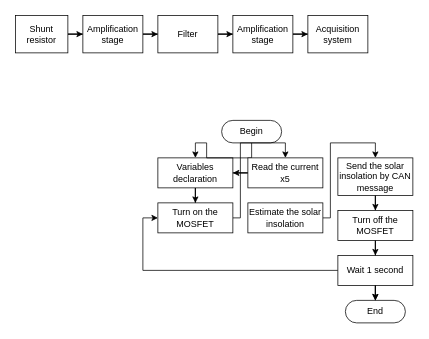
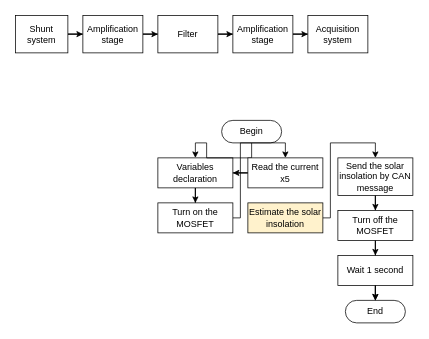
  <mxCell id="0" />
  <mxCell id="1" parent="0" />
  <mxCell id="2" style="edgeStyle=orthogonalEdgeStyle;rounded=0;orthogonalLoop=1;jettySize=auto;html=1;entryX=0;entryY=0.5;entryDx=0;entryDy=0;" edge="1" parent="1" source="3" target="5"><mxGeometry relative="1" as="geometry" /></mxCell>
- <mxCell id="3" value="Shunt resistor" style="rounded=0;whiteSpace=wrap;html=1;" vertex="1" parent="1"><mxGeometry x="20" y="20" width="70" height="50" as="geometry" /></mxCell>
+ <mxCell id="3" value="Shunt system" style="rounded=0;whiteSpace=wrap;html=1;" vertex="1" parent="1"><mxGeometry x="20" y="20" width="70" height="50" as="geometry" /></mxCell>
  <mxCell id="4" style="edgeStyle=orthogonalEdgeStyle;rounded=0;orthogonalLoop=1;jettySize=auto;html=1;entryX=0;entryY=0.5;entryDx=0;entryDy=0;" edge="1" parent="1" source="5" target="7"><mxGeometry relative="1" as="geometry" /></mxCell>
  <mxCell id="5" value="Amplification stage" style="rounded=0;whiteSpace=wrap;html=1;" vertex="1" parent="1"><mxGeometry x="110" y="20" width="80" height="50" as="geometry" /></mxCell>
  <mxCell id="6" style="edgeStyle=orthogonalEdgeStyle;rounded=0;orthogonalLoop=1;jettySize=auto;html=1;entryX=0;entryY=0.5;entryDx=0;entryDy=0;" edge="1" parent="1" source="7" target="9"><mxGeometry relative="1" as="geometry" /></mxCell>
  <mxCell id="7" value="Filter" style="rounded=0;whiteSpace=wrap;html=1;" vertex="1" parent="1"><mxGeometry x="210" y="20" width="80" height="50" as="geometry" /></mxCell>
  <mxCell id="8" style="edgeStyle=orthogonalEdgeStyle;rounded=0;orthogonalLoop=1;jettySize=auto;html=1;entryX=0;entryY=0.5;entryDx=0;entryDy=0;" edge="1" parent="1" source="9" target="10"><mxGeometry relative="1" as="geometry" /></mxCell>
  <mxCell id="9" value="Amplification stage" style="rounded=0;whiteSpace=wrap;html=1;" vertex="1" parent="1"><mxGeometry x="310" y="20" width="80" height="50" as="geometry" /></mxCell>
  <mxCell id="10" value="Acquisition system" style="rounded=0;whiteSpace=wrap;html=1;" vertex="1" parent="1"><mxGeometry x="410" y="20" width="80" height="50" as="geometry" /></mxCell>
  <mxCell id="11" style="edgeStyle=orthogonalEdgeStyle;rounded=0;orthogonalLoop=1;jettySize=auto;html=1;entryX=0.5;entryY=0;entryDx=0;entryDy=0;" edge="1" parent="1" source="12" target="16"><mxGeometry relative="1" as="geometry" /></mxCell>
  <mxCell id="12" value="Variables declaration" style="rounded=0;whiteSpace=wrap;html=1;" vertex="1" parent="1"><mxGeometry x="210" y="210" width="100" height="40" as="geometry" /></mxCell>
  <mxCell id="13" style="edgeStyle=orthogonalEdgeStyle;rounded=0;orthogonalLoop=1;jettySize=auto;html=1;entryX=0.5;entryY=0;entryDx=0;entryDy=0;" edge="1" parent="1" source="14" target="12"><mxGeometry relative="1" as="geometry" /></mxCell>
  <mxCell id="14" value="Begin" style="rounded=1;whiteSpace=wrap;html=1;arcSize=50;" vertex="1" parent="1"><mxGeometry x="295" y="160" width="80" height="30" as="geometry" /></mxCell>
  <mxCell id="15" style="edgeStyle=orthogonalEdgeStyle;rounded=0;orthogonalLoop=1;jettySize=auto;html=1;entryX=0.5;entryY=0;entryDx=0;entryDy=0;" edge="1" parent="1" source="16" target="18"><mxGeometry relative="1" as="geometry"><Array as="points"><mxPoint x="320" y="290" /><mxPoint x="320" y="190" /><mxPoint x="380" y="190" /></Array></mxGeometry></mxCell>
  <mxCell id="16" value="Turn on the MOSFET" style="rounded=0;whiteSpace=wrap;html=1;" vertex="1" parent="1"><mxGeometry x="210" y="270" width="100" height="40" as="geometry" /></mxCell>
  <mxCell id="17" style="edgeStyle=orthogonalEdgeStyle;rounded=0;orthogonalLoop=1;jettySize=auto;html=1;" edge="1" parent="1" source="18" target="12"><mxGeometry relative="1" as="geometry" /></mxCell>
  <mxCell id="18" value="Read the current x5" style="rounded=0;whiteSpace=wrap;html=1;" vertex="1" parent="1"><mxGeometry x="330" y="210" width="100" height="40" as="geometry" /></mxCell>
  <mxCell id="19" style="edgeStyle=orthogonalEdgeStyle;rounded=0;orthogonalLoop=1;jettySize=auto;html=1;entryX=0.5;entryY=0;entryDx=0;entryDy=0;" edge="1" parent="1" source="20" target="22"><mxGeometry relative="1" as="geometry"><Array as="points"><mxPoint x="440" y="290" /><mxPoint x="440" y="190" /><mxPoint x="500" y="190" /></Array></mxGeometry></mxCell>
- <mxCell id="20" value="Estimate the solar insolation" style="rounded=0;whiteSpace=wrap;html=1;" vertex="1" parent="1"><mxGeometry x="330" y="270" width="100" height="40" as="geometry" /></mxCell>
+ <mxCell id="20" value="Estimate the solar insolation" style="rounded=0;whiteSpace=wrap;html=1;fillColor=#fff2cc;" vertex="1" parent="1"><mxGeometry x="330" y="270" width="100" height="40" as="geometry" /></mxCell>
  <mxCell id="21" style="edgeStyle=orthogonalEdgeStyle;rounded=0;orthogonalLoop=1;jettySize=auto;html=1;" edge="1" parent="1" source="22" target="29"><mxGeometry relative="1" as="geometry" /></mxCell>
  <mxCell id="22" value="Send the solar insolation by CAN message" style="rounded=0;whiteSpace=wrap;html=1;" vertex="1" parent="1"><mxGeometry x="450" y="210" width="100" height="50" as="geometry" /></mxCell>
  <mxCell id="23" style="edgeStyle=orthogonalEdgeStyle;rounded=0;orthogonalLoop=1;jettySize=auto;html=1;entryX=0.5;entryY=0;entryDx=0;entryDy=0;" edge="1" parent="1" source="25" target="26"><mxGeometry relative="1" as="geometry" /></mxCell>
- <mxCell id="24" style="edgeStyle=orthogonalEdgeStyle;rounded=0;orthogonalLoop=1;jettySize=auto;html=1;entryX=0;entryY=0.5;entryDx=0;entryDy=0;" edge="1" parent="1" source="25" target="16"><mxGeometry relative="1" as="geometry" /></mxCell>
  <mxCell id="25" value="Wait 1 second" style="rounded=0;whiteSpace=wrap;html=1;" vertex="1" parent="1"><mxGeometry x="450" y="340" width="100" height="40" as="geometry" /></mxCell>
  <mxCell id="26" value="End" style="rounded=1;whiteSpace=wrap;html=1;arcSize=50;" vertex="1" parent="1"><mxGeometry x="460" y="400" width="80" height="30" as="geometry" /></mxCell>
  <mxCell id="27" style="edgeStyle=orthogonalEdgeStyle;rounded=0;orthogonalLoop=1;jettySize=auto;html=1;entryX=0.5;entryY=0;entryDx=0;entryDy=0;" edge="1" parent="1" source="25" target="26"><mxGeometry relative="1" as="geometry"><mxPoint x="500" y="370" as="sourcePoint" /><mxPoint x="500" y="410" as="targetPoint" /><Array as="points"><mxPoint x="500" y="370" /></Array></mxGeometry></mxCell>
  <mxCell id="28" style="edgeStyle=orthogonalEdgeStyle;rounded=0;orthogonalLoop=1;jettySize=auto;html=1;" edge="1" parent="1" source="29" target="25"><mxGeometry relative="1" as="geometry" /></mxCell>
  <mxCell id="29" value="Turn off the MOSFET" style="rounded=0;whiteSpace=wrap;html=1;" vertex="1" parent="1"><mxGeometry x="450" y="280" width="100" height="40" as="geometry" /></mxCell>
